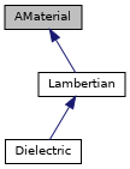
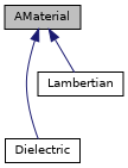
  digraph {
    node [color=black fillcolor=white fontname=Helvetica fontsize=10 shape=record style=filled]
    edge [color=midnightblue dir=back fontname=Helvetica fontsize=10 labelfontname=Helvetica labelfontsize=10 style=solid]
    n1 [fillcolor=grey75 fontcolor=black height=0.2 label=AMaterial width=0.4]
    n2 [height=0.2 label=Dielectric width=0.4]
    n3 [height=0.2 label=Lambertian width=0.4]
-   n3 -> n2
+   n1 -> n2
    n1 -> n3
  }
